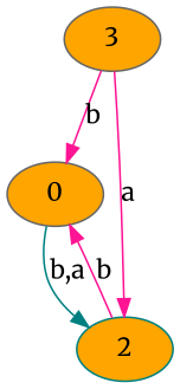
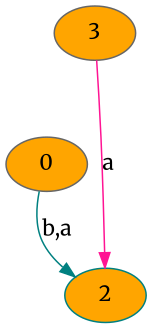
  digraph {
    d2tdocpreamble="\usetikzlibrary{automata}"
    d2tfigpreamble="\tikzstyle{every state}= [ draw=blue!50,very thick,fill=blue!20]  \tikzstyle{auto}= [fill=white]"
    fontname=Merriweather
    ranksep=0.5
    node [color=gray40 fillcolor=orange fontname=Merriweather]
    edge [color=deeppink fontname=Merriweather lblstyle=auto topath="bend right"]
    n1 [label=0 style="state,filled"]
    n2 [color=teal label=2 style="state, initial,filled"]
    n3 [label=3 style="state, accepting,filled"]
    n1 -> n2 [color=teal label="b,a"]
-   n2 -> n1 [label=b]
-   n3 -> n1 [label=b]
    n3 -> n2 [label=a]
  }
